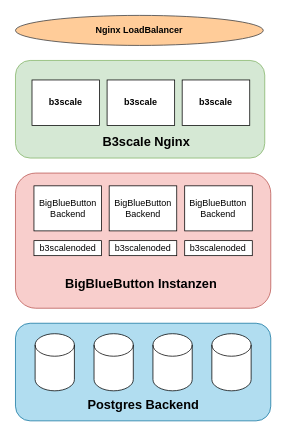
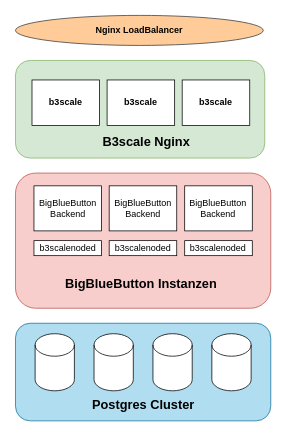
  <mxCell id="0" />
  <mxCell id="1" parent="0" />
  <mxCell id="2" value="" style="group" vertex="1" connectable="0" parent="1"><mxGeometry x="20" y="80" width="332" height="130" as="geometry" /></mxCell>
  <mxCell id="3" value="" style="rounded=1;whiteSpace=wrap;html=1;fillColor=#d5e8d4;strokeColor=#82b366;" vertex="1" parent="2"><mxGeometry width="332" height="130" as="geometry" /></mxCell>
  <mxCell id="4" value="b3scale" style="rounded=0;whiteSpace=wrap;html=1;fontStyle=1" vertex="1" parent="2"><mxGeometry x="22" y="26.0" width="90" height="60.667" as="geometry" /></mxCell>
  <mxCell id="5" value="b3scale" style="rounded=0;whiteSpace=wrap;html=1;fontStyle=1" vertex="1" parent="2"><mxGeometry x="122" y="26.0" width="90" height="60.667" as="geometry" /></mxCell>
  <mxCell id="6" value="b3scale" style="rounded=0;whiteSpace=wrap;html=1;fontStyle=1" vertex="1" parent="2"><mxGeometry x="222" y="26.0" width="90" height="60.667" as="geometry" /></mxCell>
  <mxCell id="7" value="&lt;span style=&quot;font-size: 17px&quot;&gt;B3scale Nginx&lt;/span&gt;" style="text;strokeColor=none;fillColor=none;html=1;fontSize=24;fontStyle=1;verticalAlign=middle;align=center;container=0;" vertex="1" parent="2"><mxGeometry x="121.997" y="84.5" width="103.846" height="45.5" as="geometry" /></mxCell>
  <mxCell id="8" value="&lt;font style=&quot;font-size: 17px&quot;&gt;BigBlueButton Instanzen&lt;/font&gt;" style="text;strokeColor=none;fillColor=none;html=1;fontSize=24;fontStyle=1;verticalAlign=middle;align=center;container=0;" vertex="1" parent="1"><mxGeometry x="120.171" y="322" width="100.601" height="40.0" as="geometry" /></mxCell>
  <mxCell id="9" value="" style="rounded=1;whiteSpace=wrap;html=1;fillColor=#f8cecc;strokeColor=#b85450;" vertex="1" parent="1"><mxGeometry x="20" y="230" width="340" height="180" as="geometry" /></mxCell>
  <mxCell id="10" value="BigBlueButton&lt;br&gt;Backend" style="rounded=0;whiteSpace=wrap;html=1;" vertex="1" parent="1"><mxGeometry x="44.61" y="247" width="90" height="60" as="geometry" /></mxCell>
  <mxCell id="11" value="b3scalenoded" style="rounded=0;whiteSpace=wrap;html=1;" vertex="1" parent="1"><mxGeometry x="44.61" y="320" width="90" height="20" as="geometry" /></mxCell>
  <mxCell id="12" value="BigBlueButton&lt;br&gt;Backend" style="rounded=0;whiteSpace=wrap;html=1;" vertex="1" parent="1"><mxGeometry x="144.78" y="247" width="90" height="60" as="geometry" /></mxCell>
  <mxCell id="13" value="b3scalenoded" style="rounded=0;whiteSpace=wrap;html=1;" vertex="1" parent="1"><mxGeometry x="144.78" y="320" width="90" height="20" as="geometry" /></mxCell>
  <mxCell id="14" value="BigBlueButton&lt;br&gt;Backend" style="rounded=0;whiteSpace=wrap;html=1;" vertex="1" parent="1"><mxGeometry x="245.38" y="247" width="90" height="60" as="geometry" /></mxCell>
  <mxCell id="15" value="b3scalenoded" style="rounded=0;whiteSpace=wrap;html=1;" vertex="1" parent="1"><mxGeometry x="245.38" y="320" width="90" height="20" as="geometry" /></mxCell>
  <mxCell id="16" value="&lt;span style=&quot;font-size: 17px&quot;&gt;BigBlueButton Instanzen&lt;/span&gt;" style="text;strokeColor=none;fillColor=none;html=1;fontSize=24;fontStyle=1;verticalAlign=middle;align=center;container=0;" vertex="1" parent="1"><mxGeometry x="134.607" y="349.286" width="103.846" height="51.429" as="geometry" /></mxCell>
  <mxCell id="17" value="" style="rounded=1;whiteSpace=wrap;html=1;fillColor=#b1ddf0;strokeColor=#10739e;container=0;" vertex="1" parent="1"><mxGeometry x="20" y="430" width="340" height="130" as="geometry" /></mxCell>
  <mxCell id="18" value="" style="shape=cylinder3;whiteSpace=wrap;html=1;boundedLbl=1;backgroundOutline=1;size=15;container=0;" vertex="1" parent="1"><mxGeometry x="46.15" y="443.93" width="52.31" height="76.07" as="geometry" /></mxCell>
  <mxCell id="19" value="" style="shape=cylinder3;whiteSpace=wrap;html=1;boundedLbl=1;backgroundOutline=1;size=15;container=0;" vertex="1" parent="1"><mxGeometry x="124.62" y="443.93" width="52.31" height="76.07" as="geometry" /></mxCell>
  <mxCell id="20" value="" style="shape=cylinder3;whiteSpace=wrap;html=1;boundedLbl=1;backgroundOutline=1;size=15;container=0;" vertex="1" parent="1"><mxGeometry x="203.07" y="443.93" width="52.31" height="76.07" as="geometry" /></mxCell>
  <mxCell id="21" value="" style="shape=cylinder3;whiteSpace=wrap;html=1;boundedLbl=1;backgroundOutline=1;size=15;container=0;" vertex="1" parent="1"><mxGeometry x="281.54" y="443.93" width="52.31" height="76.07" as="geometry" /></mxCell>
- <mxCell id="22" value="&lt;font style=&quot;font-size: 17px&quot;&gt;Postgres Backend&lt;/font&gt;" style="text;strokeColor=none;fillColor=none;html=1;fontSize=24;fontStyle=1;verticalAlign=middle;align=center;container=0;" vertex="1" parent="1"><mxGeometry x="124.615" y="517.929" width="130.769" height="37.143" as="geometry" /></mxCell>
+ <mxCell id="22" value="&lt;font style=&quot;font-size: 17px&quot;&gt;Postgres Cluster&lt;/font&gt;" style="text;strokeColor=none;fillColor=none;html=1;fontSize=24;fontStyle=1;verticalAlign=middle;align=center;container=0;" vertex="1" parent="1"><mxGeometry x="124.615" y="517.929" width="130.769" height="37.143" as="geometry" /></mxCell>
  <mxCell id="23" value="Nginx LoadBalancer" style="ellipse;whiteSpace=wrap;html=1;shadow=0;glass=0;sketch=0;fillColor=#ffcc99;strokeColor=#36393d;fontStyle=1;" vertex="1" parent="1"><mxGeometry x="20" y="20" width="330" height="40" as="geometry" /></mxCell>
